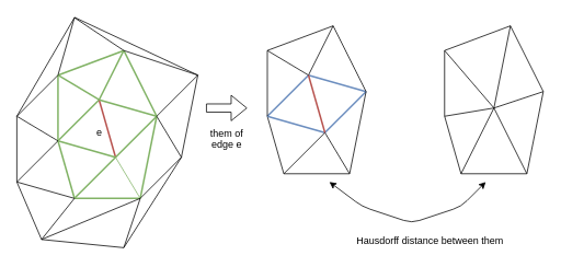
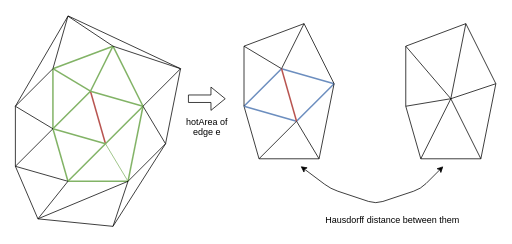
  <mxCell id="0" />
  <mxCell id="1" parent="0" />
  <mxCell id="2" value="" style="endArrow=none;html=1;strokeColor=#82b366;strokeWidth=2;fillColor=#d5e8d4;" parent="1" edge="1"><mxGeometry width="50" height="50" relative="1" as="geometry"><mxPoint x="70" y="171" as="sourcePoint" /><mxPoint x="120" y="121" as="targetPoint" /></mxGeometry></mxCell>
  <mxCell id="3" value="" style="endArrow=none;html=1;fillColor=#f8cecc;strokeColor=#b85450;strokeWidth=2;" parent="1" edge="1"><mxGeometry width="50" height="50" relative="1" as="geometry"><mxPoint x="140" y="191" as="sourcePoint" /><mxPoint x="120" y="121" as="targetPoint" /></mxGeometry></mxCell>
  <mxCell id="4" value="" style="endArrow=none;html=1;fillColor=#d5e8d4;strokeColor=#82b366;strokeWidth=2;" parent="1" edge="1"><mxGeometry width="50" height="50" relative="1" as="geometry"><mxPoint x="140" y="191" as="sourcePoint" /><mxPoint x="190" y="141" as="targetPoint" /></mxGeometry></mxCell>
  <mxCell id="5" value="" style="endArrow=none;html=1;fillColor=#d5e8d4;strokeColor=#82b366;strokeWidth=2;" parent="1" edge="1"><mxGeometry width="50" height="50" relative="1" as="geometry"><mxPoint x="90" y="241" as="sourcePoint" /><mxPoint x="70" y="171" as="targetPoint" /></mxGeometry></mxCell>
  <mxCell id="6" value="" style="endArrow=none;html=1;fillColor=#d5e8d4;strokeColor=#82b366;strokeWidth=2;" parent="1" edge="1"><mxGeometry width="50" height="50" relative="1" as="geometry"><mxPoint x="70" y="171" as="sourcePoint" /><mxPoint x="140" y="191" as="targetPoint" /></mxGeometry></mxCell>
  <mxCell id="7" value="" style="endArrow=none;html=1;fillColor=#d5e8d4;strokeColor=#82b366;strokeWidth=2;" parent="1" edge="1"><mxGeometry width="50" height="50" relative="1" as="geometry"><mxPoint x="90" y="241" as="sourcePoint" /><mxPoint x="170" y="241" as="targetPoint" /></mxGeometry></mxCell>
  <mxCell id="8" value="" style="endArrow=none;html=1;fillColor=#d5e8d4;strokeColor=#82b366;strokeWidth=2;" parent="1" edge="1"><mxGeometry width="50" height="50" relative="1" as="geometry"><mxPoint x="90" y="241" as="sourcePoint" /><mxPoint x="140" y="191" as="targetPoint" /></mxGeometry></mxCell>
  <mxCell id="9" value="" style="endArrow=none;html=1;fillColor=#d5e8d4;strokeColor=#82b366;strokeWidth=2;" parent="1" edge="1"><mxGeometry width="50" height="50" relative="1" as="geometry"><mxPoint x="120" y="121" as="sourcePoint" /><mxPoint x="190" y="141" as="targetPoint" /></mxGeometry></mxCell>
  <mxCell id="10" value="" style="endArrow=none;html=1;fillColor=#d5e8d4;strokeColor=#82b366;" parent="1" edge="1"><mxGeometry width="50" height="50" relative="1" as="geometry"><mxPoint x="140" y="191" as="sourcePoint" /><mxPoint x="170" y="241" as="targetPoint" /></mxGeometry></mxCell>
  <mxCell id="11" value="" style="endArrow=none;html=1;fillColor=#d5e8d4;strokeColor=#82b366;strokeWidth=2;" parent="1" edge="1"><mxGeometry width="50" height="50" relative="1" as="geometry"><mxPoint x="70" y="91" as="sourcePoint" /><mxPoint x="70" y="171" as="targetPoint" /></mxGeometry></mxCell>
  <mxCell id="12" value="" style="endArrow=none;html=1;fillColor=#d5e8d4;strokeColor=#82b366;strokeWidth=2;" parent="1" edge="1"><mxGeometry width="50" height="50" relative="1" as="geometry"><mxPoint x="70" y="91" as="sourcePoint" /><mxPoint x="120" y="121" as="targetPoint" /></mxGeometry></mxCell>
  <mxCell id="13" value="" style="endArrow=none;html=1;fillColor=#d5e8d4;strokeColor=#82b366;strokeWidth=2;" parent="1" edge="1"><mxGeometry width="50" height="50" relative="1" as="geometry"><mxPoint x="70" y="91" as="sourcePoint" /><mxPoint x="150" y="61" as="targetPoint" /></mxGeometry></mxCell>
  <mxCell id="14" value="" style="endArrow=none;html=1;fillColor=#d5e8d4;strokeColor=#82b366;strokeWidth=2;" parent="1" edge="1"><mxGeometry width="50" height="50" relative="1" as="geometry"><mxPoint x="120" y="121" as="sourcePoint" /><mxPoint x="150" y="61" as="targetPoint" /></mxGeometry></mxCell>
  <mxCell id="15" value="" style="endArrow=none;html=1;fillColor=#d5e8d4;strokeColor=#82b366;strokeWidth=2;" parent="1" edge="1"><mxGeometry width="50" height="50" relative="1" as="geometry"><mxPoint x="150" y="61" as="sourcePoint" /><mxPoint x="190" y="141" as="targetPoint" /></mxGeometry></mxCell>
  <mxCell id="16" value="" style="endArrow=none;html=1;fillColor=#d5e8d4;strokeColor=#82b366;strokeWidth=2;" parent="1" edge="1"><mxGeometry width="50" height="50" relative="1" as="geometry"><mxPoint x="170" y="241" as="sourcePoint" /><mxPoint x="190" y="141" as="targetPoint" /></mxGeometry></mxCell>
  <mxCell id="17" value="" style="endArrow=none;html=1;" parent="1" edge="1"><mxGeometry width="50" height="50" relative="1" as="geometry"><mxPoint x="560" y="211" as="sourcePoint" /><mxPoint x="540" y="141" as="targetPoint" /></mxGeometry></mxCell>
  <mxCell id="18" value="" style="endArrow=none;html=1;" parent="1" edge="1"><mxGeometry width="50" height="50" relative="1" as="geometry"><mxPoint x="560" y="211" as="sourcePoint" /><mxPoint x="640" y="211" as="targetPoint" /></mxGeometry></mxCell>
  <mxCell id="19" value="" style="endArrow=none;html=1;" parent="1" edge="1"><mxGeometry width="50" height="50" relative="1" as="geometry"><mxPoint x="540" y="61" as="sourcePoint" /><mxPoint x="540" y="141" as="targetPoint" /></mxGeometry></mxCell>
  <mxCell id="20" value="" style="endArrow=none;html=1;" parent="1" edge="1"><mxGeometry width="50" height="50" relative="1" as="geometry"><mxPoint x="540" y="61" as="sourcePoint" /><mxPoint x="620" y="31" as="targetPoint" /></mxGeometry></mxCell>
  <mxCell id="21" value="" style="endArrow=none;html=1;" parent="1" edge="1"><mxGeometry width="50" height="50" relative="1" as="geometry"><mxPoint x="620" y="31" as="sourcePoint" /><mxPoint x="660" y="111" as="targetPoint" /></mxGeometry></mxCell>
  <mxCell id="22" value="" style="endArrow=none;html=1;" parent="1" edge="1"><mxGeometry width="50" height="50" relative="1" as="geometry"><mxPoint x="640" y="211" as="sourcePoint" /><mxPoint x="660" y="111" as="targetPoint" /></mxGeometry></mxCell>
  <mxCell id="23" value="" style="endArrow=none;html=1;" parent="1" edge="1"><mxGeometry width="50" height="50" relative="1" as="geometry"><mxPoint x="540" y="141" as="sourcePoint" /><mxPoint x="600" y="131" as="targetPoint" /></mxGeometry></mxCell>
  <mxCell id="24" value="" style="endArrow=none;html=1;" parent="1" edge="1"><mxGeometry width="50" height="50" relative="1" as="geometry"><mxPoint x="560" y="211" as="sourcePoint" /><mxPoint x="600" y="131" as="targetPoint" /></mxGeometry></mxCell>
  <mxCell id="25" value="" style="endArrow=none;html=1;" parent="1" edge="1"><mxGeometry width="50" height="50" relative="1" as="geometry"><mxPoint x="600" y="131" as="sourcePoint" /><mxPoint x="660" y="111" as="targetPoint" /></mxGeometry></mxCell>
  <mxCell id="26" value="" style="endArrow=none;html=1;" parent="1" edge="1"><mxGeometry width="50" height="50" relative="1" as="geometry"><mxPoint x="600" y="131" as="sourcePoint" /><mxPoint x="640" y="211" as="targetPoint" /></mxGeometry></mxCell>
  <mxCell id="27" value="" style="endArrow=none;html=1;" parent="1" edge="1"><mxGeometry width="50" height="50" relative="1" as="geometry"><mxPoint x="540" y="61" as="sourcePoint" /><mxPoint x="600" y="131" as="targetPoint" /></mxGeometry></mxCell>
  <mxCell id="28" value="" style="endArrow=none;html=1;" parent="1" edge="1"><mxGeometry width="50" height="50" relative="1" as="geometry"><mxPoint x="600" y="131" as="sourcePoint" /><mxPoint x="620" y="31" as="targetPoint" /></mxGeometry></mxCell>
  <mxCell id="29" value="" style="endArrow=none;html=1;" edge="1" parent="1"><mxGeometry width="50" height="50" relative="1" as="geometry"><mxPoint x="70" y="91" as="sourcePoint" /><mxPoint x="90" y="21" as="targetPoint" /></mxGeometry></mxCell>
  <mxCell id="30" value="" style="endArrow=none;html=1;" edge="1" parent="1"><mxGeometry width="50" height="50" relative="1" as="geometry"><mxPoint x="20" y="221" as="sourcePoint" /><mxPoint x="70" y="171" as="targetPoint" /></mxGeometry></mxCell>
  <mxCell id="31" value="" style="endArrow=none;html=1;" edge="1" parent="1"><mxGeometry width="50" height="50" relative="1" as="geometry"><mxPoint x="20" y="221" as="sourcePoint" /><mxPoint x="90" y="241" as="targetPoint" /></mxGeometry></mxCell>
  <mxCell id="32" value="" style="endArrow=none;html=1;" edge="1" parent="1"><mxGeometry width="50" height="50" relative="1" as="geometry"><mxPoint x="20" y="141" as="sourcePoint" /><mxPoint x="70" y="91" as="targetPoint" /></mxGeometry></mxCell>
  <mxCell id="33" value="" style="endArrow=none;html=1;" edge="1" parent="1"><mxGeometry width="50" height="50" relative="1" as="geometry"><mxPoint x="20" y="141" as="sourcePoint" /><mxPoint x="20" y="221" as="targetPoint" /></mxGeometry></mxCell>
  <mxCell id="34" value="" style="endArrow=none;html=1;" edge="1" parent="1"><mxGeometry width="50" height="50" relative="1" as="geometry"><mxPoint x="20" y="141" as="sourcePoint" /><mxPoint x="70" y="171" as="targetPoint" /></mxGeometry></mxCell>
  <mxCell id="35" value="" style="endArrow=none;html=1;" edge="1" parent="1"><mxGeometry width="50" height="50" relative="1" as="geometry"><mxPoint x="90" y="21" as="sourcePoint" /><mxPoint x="150" y="61" as="targetPoint" /></mxGeometry></mxCell>
  <mxCell id="36" value="" style="endArrow=none;html=1;" edge="1" parent="1"><mxGeometry width="50" height="50" relative="1" as="geometry"><mxPoint x="20" y="141" as="sourcePoint" /><mxPoint x="90" y="21" as="targetPoint" /></mxGeometry></mxCell>
  <mxCell id="37" value="" style="endArrow=none;html=1;" edge="1" parent="1"><mxGeometry width="50" height="50" relative="1" as="geometry"><mxPoint x="170" y="241" as="sourcePoint" /><mxPoint x="220" y="191" as="targetPoint" /></mxGeometry></mxCell>
  <mxCell id="38" value="" style="endArrow=none;html=1;" edge="1" parent="1"><mxGeometry width="50" height="50" relative="1" as="geometry"><mxPoint x="190" y="141" as="sourcePoint" /><mxPoint x="220" y="191" as="targetPoint" /></mxGeometry></mxCell>
  <mxCell id="39" value="" style="endArrow=none;html=1;" edge="1" parent="1"><mxGeometry width="50" height="50" relative="1" as="geometry"><mxPoint x="190" y="141" as="sourcePoint" /><mxPoint x="240" y="91" as="targetPoint" /></mxGeometry></mxCell>
  <mxCell id="40" value="" style="endArrow=none;html=1;" edge="1" parent="1"><mxGeometry width="50" height="50" relative="1" as="geometry"><mxPoint x="220" y="191" as="sourcePoint" /><mxPoint x="240" y="91" as="targetPoint" /></mxGeometry></mxCell>
  <mxCell id="41" value="" style="endArrow=none;html=1;" edge="1" parent="1"><mxGeometry width="50" height="50" relative="1" as="geometry"><mxPoint x="150" y="61" as="sourcePoint" /><mxPoint x="240" y="91" as="targetPoint" /></mxGeometry></mxCell>
  <mxCell id="42" value="" style="endArrow=none;html=1;" edge="1" parent="1"><mxGeometry width="50" height="50" relative="1" as="geometry"><mxPoint x="90" y="20.57" as="sourcePoint" /><mxPoint x="240" y="91" as="targetPoint" /></mxGeometry></mxCell>
  <mxCell id="43" value="" style="endArrow=none;html=1;" edge="1" parent="1"><mxGeometry width="50" height="50" relative="1" as="geometry"><mxPoint x="150" y="301" as="sourcePoint" /><mxPoint x="170" y="241" as="targetPoint" /></mxGeometry></mxCell>
  <mxCell id="44" value="" style="endArrow=none;html=1;" edge="1" parent="1"><mxGeometry width="50" height="50" relative="1" as="geometry"><mxPoint x="150" y="301" as="sourcePoint" /><mxPoint x="220" y="191" as="targetPoint" /></mxGeometry></mxCell>
  <mxCell id="45" value="" style="endArrow=none;html=1;" edge="1" parent="1"><mxGeometry width="50" height="50" relative="1" as="geometry"><mxPoint x="50" y="291" as="sourcePoint" /><mxPoint x="150" y="301" as="targetPoint" /></mxGeometry></mxCell>
  <mxCell id="46" value="" style="endArrow=none;html=1;" edge="1" parent="1"><mxGeometry width="50" height="50" relative="1" as="geometry"><mxPoint x="50" y="291" as="sourcePoint" /><mxPoint x="170" y="241" as="targetPoint" /></mxGeometry></mxCell>
  <mxCell id="47" value="" style="endArrow=none;html=1;" edge="1" parent="1"><mxGeometry width="50" height="50" relative="1" as="geometry"><mxPoint x="20" y="221" as="sourcePoint" /><mxPoint x="50" y="291" as="targetPoint" /></mxGeometry></mxCell>
  <mxCell id="48" value="" style="endArrow=none;html=1;" edge="1" parent="1"><mxGeometry width="50" height="50" relative="1" as="geometry"><mxPoint x="50" y="291" as="sourcePoint" /><mxPoint x="90" y="241" as="targetPoint" /></mxGeometry></mxCell>
  <mxCell id="49" value="" style="endArrow=none;html=1;strokeColor=#6c8ebf;strokeWidth=2;fillColor=#dae8fc;" edge="1" parent="1"><mxGeometry width="50" height="50" relative="1" as="geometry"><mxPoint x="324.52" y="141" as="sourcePoint" /><mxPoint x="374.52" y="91" as="targetPoint" /></mxGeometry></mxCell>
  <mxCell id="50" value="" style="endArrow=none;html=1;fillColor=#dae8fc;strokeColor=#6c8ebf;strokeWidth=2;" edge="1" parent="1"><mxGeometry width="50" height="50" relative="1" as="geometry"><mxPoint x="394.52" y="161" as="sourcePoint" /><mxPoint x="444.52" y="111" as="targetPoint" /></mxGeometry></mxCell>
  <mxCell id="51" value="" style="endArrow=none;html=1;fillColor=#d5e8d4;strokeColor=#000000;" edge="1" parent="1"><mxGeometry width="50" height="50" relative="1" as="geometry"><mxPoint x="344.52" y="211" as="sourcePoint" /><mxPoint x="324.52" y="141" as="targetPoint" /></mxGeometry></mxCell>
  <mxCell id="52" value="" style="endArrow=none;html=1;fillColor=#dae8fc;strokeColor=#6c8ebf;strokeWidth=2;" edge="1" parent="1"><mxGeometry width="50" height="50" relative="1" as="geometry"><mxPoint x="324.52" y="141" as="sourcePoint" /><mxPoint x="394.52" y="161" as="targetPoint" /></mxGeometry></mxCell>
  <mxCell id="53" value="" style="endArrow=none;html=1;fillColor=#dae8fc;strokeColor=#6c8ebf;strokeWidth=2;" edge="1" parent="1"><mxGeometry width="50" height="50" relative="1" as="geometry"><mxPoint x="374.52" y="91" as="sourcePoint" /><mxPoint x="444.52" y="111" as="targetPoint" /></mxGeometry></mxCell>
  <mxCell id="54" value="" style="endArrow=none;html=1;fillColor=#d5e8d4;strokeColor=#000000;" edge="1" parent="1"><mxGeometry width="50" height="50" relative="1" as="geometry"><mxPoint x="394.52" y="161" as="sourcePoint" /><mxPoint x="424.52" y="211" as="targetPoint" /></mxGeometry></mxCell>
  <mxCell id="55" value="" style="endArrow=none;html=1;fillColor=#d5e8d4;strokeColor=#000000;" edge="1" parent="1"><mxGeometry width="50" height="50" relative="1" as="geometry"><mxPoint x="324.52" y="61" as="sourcePoint" /><mxPoint x="324.52" y="141" as="targetPoint" /></mxGeometry></mxCell>
  <mxCell id="56" value="" style="endArrow=none;html=1;fillColor=#d5e8d4;strokeColor=#000000;" edge="1" parent="1"><mxGeometry width="50" height="50" relative="1" as="geometry"><mxPoint x="324.52" y="61" as="sourcePoint" /><mxPoint x="374.52" y="91" as="targetPoint" /></mxGeometry></mxCell>
  <mxCell id="57" value="" style="endArrow=none;html=1;fillColor=#d5e8d4;strokeColor=#000000;" edge="1" parent="1"><mxGeometry width="50" height="50" relative="1" as="geometry"><mxPoint x="324.52" y="61" as="sourcePoint" /><mxPoint x="404.52" y="31" as="targetPoint" /></mxGeometry></mxCell>
  <mxCell id="58" value="" style="endArrow=none;html=1;fillColor=#d5e8d4;strokeColor=#000000;" edge="1" parent="1"><mxGeometry width="50" height="50" relative="1" as="geometry"><mxPoint x="374.52" y="91" as="sourcePoint" /><mxPoint x="404.52" y="31" as="targetPoint" /></mxGeometry></mxCell>
  <mxCell id="59" value="" style="endArrow=none;html=1;fillColor=#d5e8d4;strokeColor=#000000;" edge="1" parent="1"><mxGeometry width="50" height="50" relative="1" as="geometry"><mxPoint x="404.52" y="31" as="sourcePoint" /><mxPoint x="444.52" y="111" as="targetPoint" /></mxGeometry></mxCell>
  <mxCell id="60" value="" style="endArrow=none;html=1;fillColor=#d5e8d4;strokeColor=#000000;" edge="1" parent="1"><mxGeometry width="50" height="50" relative="1" as="geometry"><mxPoint x="424.52" y="211" as="sourcePoint" /><mxPoint x="444.52" y="111" as="targetPoint" /></mxGeometry></mxCell>
  <mxCell id="61" value="" style="endArrow=none;html=1;fillColor=#d5e8d4;strokeColor=#000000;" edge="1" parent="1"><mxGeometry width="50" height="50" relative="1" as="geometry"><mxPoint x="344.52" y="211" as="sourcePoint" /><mxPoint x="424.52" y="211" as="targetPoint" /></mxGeometry></mxCell>
  <mxCell id="62" value="" style="endArrow=none;html=1;fillColor=#d5e8d4;strokeColor=#000000;" edge="1" parent="1"><mxGeometry width="50" height="50" relative="1" as="geometry"><mxPoint x="344.52" y="211" as="sourcePoint" /><mxPoint x="394.52" y="161" as="targetPoint" /></mxGeometry></mxCell>
  <mxCell id="63" value="" style="endArrow=none;html=1;fillColor=#f8cecc;strokeColor=#b85450;strokeWidth=2;" edge="1" parent="1"><mxGeometry width="50" height="50" relative="1" as="geometry"><mxPoint x="394.52" y="161" as="sourcePoint" /><mxPoint x="374.52" y="91" as="targetPoint" /></mxGeometry></mxCell>
  <mxCell id="64" value="" style="shape=flexArrow;endArrow=classic;html=1;strokeColor=#000000;strokeWidth=1;" edge="1" parent="1"><mxGeometry width="50" height="50" relative="1" as="geometry"><mxPoint x="250" y="131" as="sourcePoint" /><mxPoint x="300" y="131" as="targetPoint" /></mxGeometry></mxCell>
- <mxCell id="65" value="&lt;div&gt;them of &lt;br&gt;&lt;/div&gt;&lt;div&gt;edge e&lt;/div&gt;&lt;div&gt;&lt;br&gt;&lt;/div&gt;" style="text;html=1;align=center;verticalAlign=middle;resizable=0;points=[];;autosize=1;" vertex="1" parent="1"><mxGeometry x="240" y="151" width="70" height="50" as="geometry" /></mxCell>
- <mxCell id="66" value="e" style="text;html=1;align=center;verticalAlign=middle;resizable=0;points=[];;autosize=1;" vertex="1" parent="1"><mxGeometry x="110" y="151" width="20" height="20" as="geometry" /></mxCell>
+ <mxCell id="65" value="&lt;div&gt;hotArea of &lt;br&gt;&lt;/div&gt;&lt;div&gt;edge e&lt;/div&gt;&lt;div&gt;&lt;br&gt;&lt;/div&gt;" style="text;html=1;align=center;verticalAlign=middle;resizable=0;points=[];;autosize=1;" vertex="1" parent="1"><mxGeometry x="240" y="151" width="70" height="50" as="geometry" /></mxCell>
  <mxCell id="67" value="" style="endArrow=classic;startArrow=classic;html=1;strokeColor=#000000;strokeWidth=1;" edge="1" parent="1"><mxGeometry width="50" height="50" relative="1" as="geometry"><mxPoint x="400" y="221" as="sourcePoint" /><mxPoint x="590" y="221" as="targetPoint" /><Array as="points"><mxPoint x="440" y="251" /><mxPoint x="500" y="271" /><mxPoint x="560" y="251" /></Array></mxGeometry></mxCell>
  <mxCell id="68" value="&lt;span&gt;Hausdorff distance between them&lt;br&gt;&lt;/span&gt;" style="text;html=1;align=center;verticalAlign=middle;resizable=0;points=[];;autosize=1;" vertex="1" parent="1"><mxGeometry x="427" y="283" width="190" height="20" as="geometry" /></mxCell>
